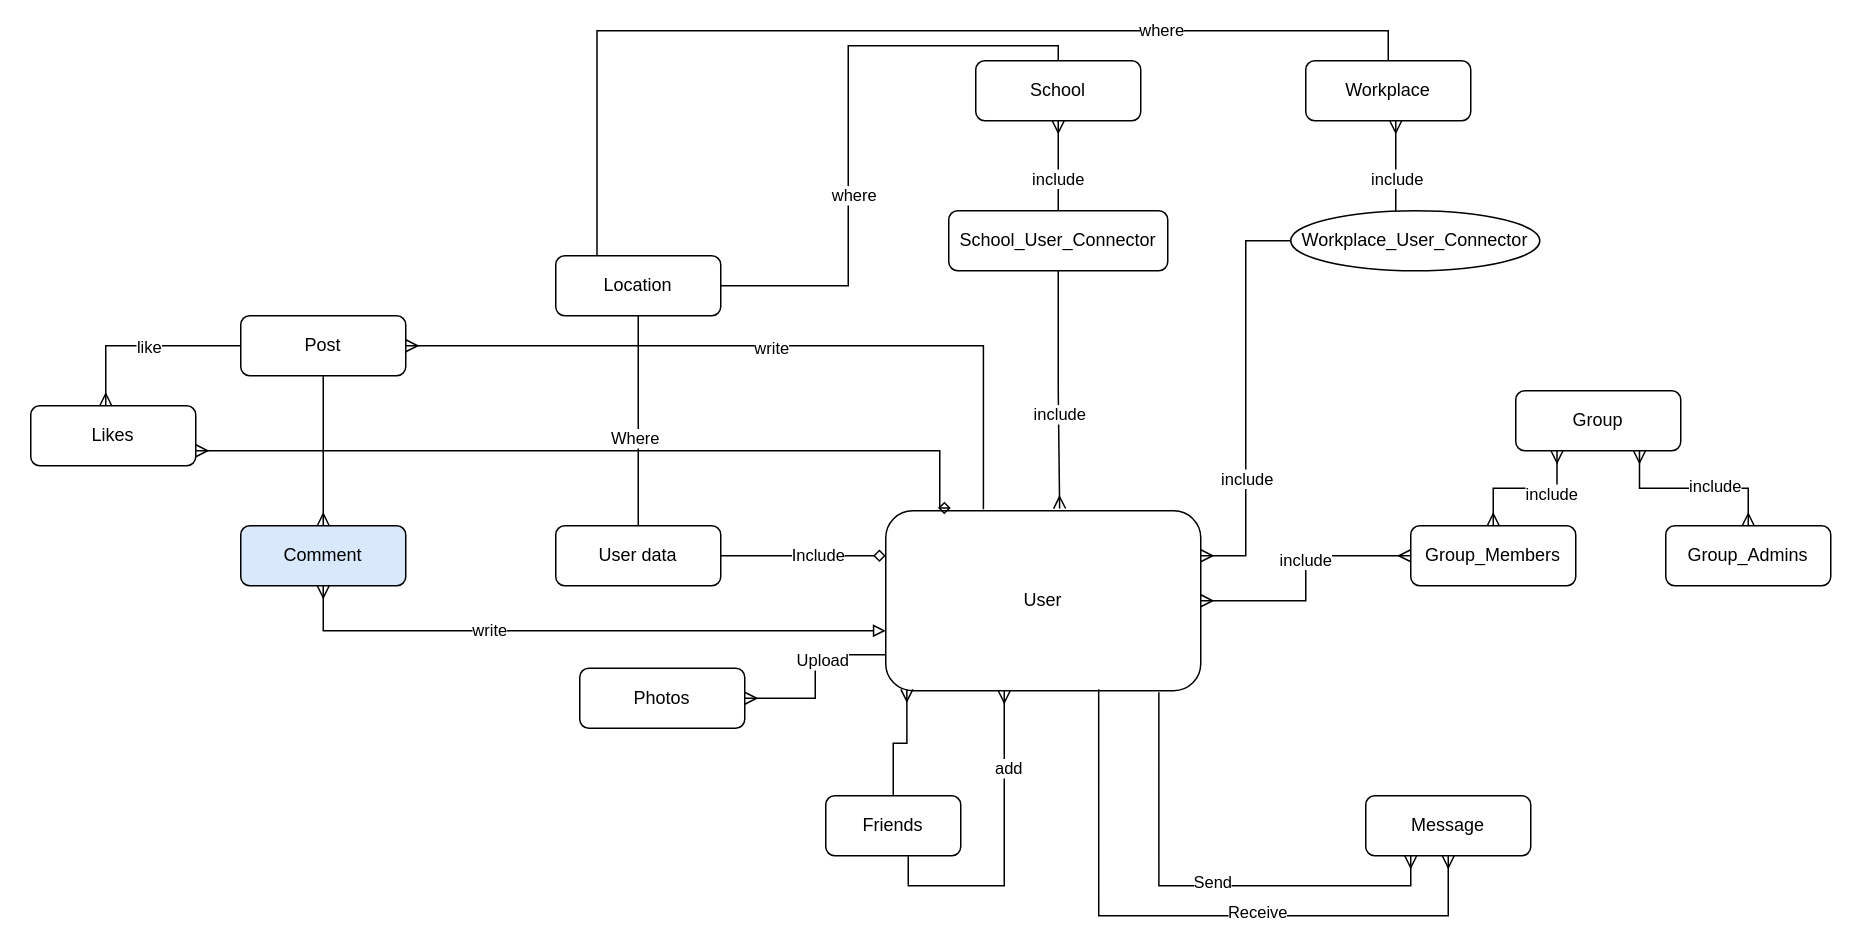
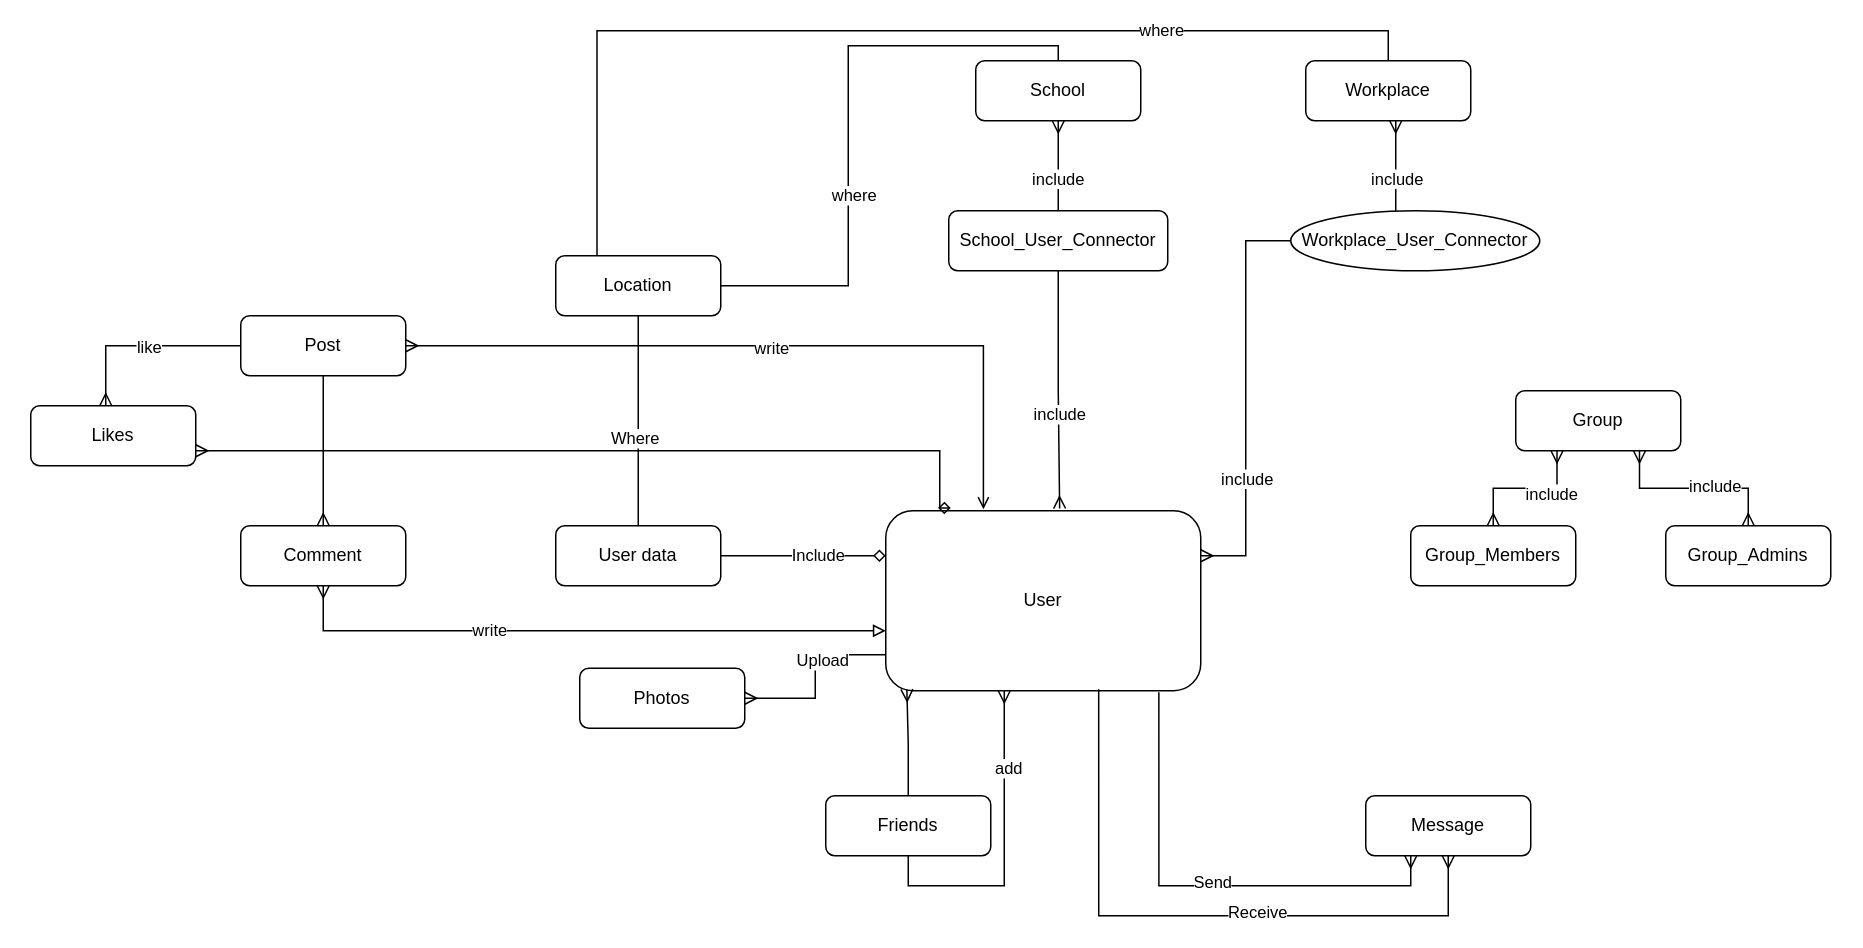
  <mxCell id="0" />
  <mxCell id="1" parent="0" />
  <mxCell id="2" value="User" style="rounded=1;whiteSpace=wrap;html=1;" vertex="1" parent="1"><mxGeometry x="590" y="340" width="210" height="120" as="geometry" /></mxCell>
  <mxCell id="3" style="edgeStyle=orthogonalEdgeStyle;rounded=0;orthogonalLoop=1;jettySize=auto;html=1;entryX=0;entryY=0.25;entryDx=0;entryDy=0;endArrow=diamond;endFill=0;" edge="1" parent="1" source="5" target="2"><mxGeometry relative="1" as="geometry" /></mxCell>
  <mxCell id="4" value="Include" style="edgeLabel;html=1;align=center;verticalAlign=middle;resizable=0;points=[];" vertex="1" connectable="0" parent="3"><mxGeometry x="0.167" y="1" relative="1" as="geometry"><mxPoint as="offset" /></mxGeometry></mxCell>
  <mxCell id="5" value="User data" style="rounded=1;whiteSpace=wrap;html=1;" vertex="1" parent="1"><mxGeometry x="370" y="350" width="110" height="40" as="geometry" /></mxCell>
  <mxCell id="6" value="School" style="rounded=1;whiteSpace=wrap;html=1;" vertex="1" parent="1"><mxGeometry x="650" y="40" width="110" height="40" as="geometry" /></mxCell>
  <mxCell id="7" style="edgeStyle=orthogonalEdgeStyle;rounded=0;orthogonalLoop=1;jettySize=auto;html=1;startArrow=none;startFill=0;endArrow=ERmany;endFill=0;" edge="1" parent="1" source="11" target="6"><mxGeometry relative="1" as="geometry" /></mxCell>
  <mxCell id="8" value="include" style="edgeLabel;html=1;align=center;verticalAlign=middle;resizable=0;points=[];" vertex="1" connectable="0" parent="7"><mxGeometry x="-0.251" y="1" relative="1" as="geometry"><mxPoint as="offset" /></mxGeometry></mxCell>
  <mxCell id="9" style="edgeStyle=orthogonalEdgeStyle;rounded=0;orthogonalLoop=1;jettySize=auto;html=1;entryX=0.552;entryY=-0.012;entryDx=0;entryDy=0;entryPerimeter=0;startArrow=none;startFill=0;endArrow=ERmany;endFill=0;" edge="1" parent="1" source="11" target="2"><mxGeometry relative="1" as="geometry" /></mxCell>
  <mxCell id="10" value="include" style="edgeLabel;html=1;align=center;verticalAlign=middle;resizable=0;points=[];" vertex="1" connectable="0" parent="9"><mxGeometry x="0.205" relative="1" as="geometry"><mxPoint as="offset" /></mxGeometry></mxCell>
  <mxCell id="11" value="School_User_Connector" style="rounded=1;whiteSpace=wrap;html=1;" vertex="1" parent="1"><mxGeometry x="632" y="140" width="146" height="40" as="geometry" /></mxCell>
  <mxCell id="12" style="edgeStyle=orthogonalEdgeStyle;rounded=0;orthogonalLoop=1;jettySize=auto;html=1;entryX=0.25;entryY=0;entryDx=0;entryDy=0;startArrow=none;startFill=0;endArrow=none;endFill=0;" edge="1" parent="1" source="14" target="24"><mxGeometry relative="1" as="geometry"><Array as="points"><mxPoint x="925" y="20" /><mxPoint x="398" y="20" /></Array></mxGeometry></mxCell>
  <mxCell id="13" value="where" style="edgeLabel;html=1;align=center;verticalAlign=middle;resizable=0;points=[];" vertex="1" connectable="0" parent="12"><mxGeometry x="-0.508" y="-1" relative="1" as="geometry"><mxPoint as="offset" /></mxGeometry></mxCell>
  <mxCell id="14" value="Workplace" style="rounded=1;whiteSpace=wrap;html=1;" vertex="1" parent="1"><mxGeometry x="870" y="40" width="110" height="40" as="geometry" /></mxCell>
  <mxCell id="15" style="edgeStyle=orthogonalEdgeStyle;rounded=0;orthogonalLoop=1;jettySize=auto;html=1;entryX=1;entryY=0.25;entryDx=0;entryDy=0;startArrow=none;startFill=0;endArrow=ERmany;endFill=0;" edge="1" parent="1" source="19" target="2"><mxGeometry relative="1" as="geometry" /></mxCell>
  <mxCell id="16" value="include" style="edgeLabel;html=1;align=center;verticalAlign=middle;resizable=0;points=[];" vertex="1" connectable="0" parent="15"><mxGeometry x="0.396" relative="1" as="geometry"><mxPoint as="offset" /></mxGeometry></mxCell>
  <mxCell id="17" style="edgeStyle=orthogonalEdgeStyle;rounded=0;orthogonalLoop=1;jettySize=auto;html=1;startArrow=none;startFill=0;endArrow=ERmany;endFill=0;" edge="1" parent="1" source="19" target="14"><mxGeometry relative="1" as="geometry"><Array as="points"><mxPoint x="930" y="100" /><mxPoint x="930" y="100" /></Array></mxGeometry></mxCell>
  <mxCell id="18" value="include" style="edgeLabel;html=1;align=center;verticalAlign=middle;resizable=0;points=[];" vertex="1" connectable="0" parent="17"><mxGeometry x="-0.282" relative="1" as="geometry"><mxPoint as="offset" /></mxGeometry></mxCell>
  <mxCell id="19" value="Workplace_User_Connector" style="ellipse;whiteSpace=wrap;html=1;" vertex="1" parent="1"><mxGeometry x="860" y="140" width="166" height="40" as="geometry" /></mxCell>
  <mxCell id="20" style="edgeStyle=orthogonalEdgeStyle;rounded=0;orthogonalLoop=1;jettySize=auto;html=1;endArrow=none;endFill=0;" edge="1" parent="1" source="24" target="5"><mxGeometry relative="1" as="geometry" /></mxCell>
  <mxCell id="21" value="Where" style="edgeLabel;html=1;align=center;verticalAlign=middle;resizable=0;points=[];" vertex="1" connectable="0" parent="20"><mxGeometry x="0.157" y="-3" relative="1" as="geometry"><mxPoint as="offset" /></mxGeometry></mxCell>
  <mxCell id="22" style="edgeStyle=orthogonalEdgeStyle;rounded=0;orthogonalLoop=1;jettySize=auto;html=1;entryX=0.5;entryY=0;entryDx=0;entryDy=0;startArrow=none;startFill=0;endArrow=none;endFill=0;" edge="1" parent="1" source="24" target="6"><mxGeometry relative="1" as="geometry"><Array as="points"><mxPoint x="565" y="190" /><mxPoint x="565" y="30" /><mxPoint x="705" y="30" /></Array></mxGeometry></mxCell>
  <mxCell id="23" value="where" style="edgeLabel;html=1;align=center;verticalAlign=middle;resizable=0;points=[];" vertex="1" connectable="0" parent="22"><mxGeometry x="-0.262" y="-3" relative="1" as="geometry"><mxPoint as="offset" /></mxGeometry></mxCell>
  <mxCell id="24" value="Location" style="rounded=1;whiteSpace=wrap;html=1;" vertex="1" parent="1"><mxGeometry x="370" y="170" width="110" height="40" as="geometry" /></mxCell>
- <mxCell id="25" style="edgeStyle=orthogonalEdgeStyle;rounded=0;orthogonalLoop=1;jettySize=auto;html=1;entryX=0.31;entryY=-0.008;entryDx=0;entryDy=0;entryPerimeter=0;startArrow=ERmany;startFill=0;endArrow=none;endFill=0;" edge="1" parent="1" source="28" target="2"><mxGeometry relative="1" as="geometry"><Array as="points"><mxPoint x="655" y="230" /></Array></mxGeometry></mxCell>
+ <mxCell id="25" style="edgeStyle=orthogonalEdgeStyle;rounded=0;orthogonalLoop=1;jettySize=auto;html=1;entryX=0.31;entryY=-0.008;entryDx=0;entryDy=0;entryPerimeter=0;startArrow=ERmany;startFill=0;endArrow=open;endFill=0;" edge="1" parent="1" source="28" target="2"><mxGeometry relative="1" as="geometry"><Array as="points"><mxPoint x="655" y="230" /></Array></mxGeometry></mxCell>
  <mxCell id="26" value="write" style="edgeLabel;html=1;align=center;verticalAlign=middle;resizable=0;points=[];" vertex="1" connectable="0" parent="25"><mxGeometry x="-0.016" y="-1" relative="1" as="geometry"><mxPoint as="offset" /></mxGeometry></mxCell>
  <mxCell id="27" style="edgeStyle=orthogonalEdgeStyle;rounded=0;orthogonalLoop=1;jettySize=auto;html=1;startArrow=none;startFill=0;endArrow=ERmany;endFill=0;" edge="1" parent="1" source="28" target="35"><mxGeometry relative="1" as="geometry" /></mxCell>
  <mxCell id="28" value="Post" style="rounded=1;whiteSpace=wrap;html=1;" vertex="1" parent="1"><mxGeometry x="160" y="210" width="110" height="40" as="geometry" /></mxCell>
  <mxCell id="29" style="edgeStyle=orthogonalEdgeStyle;rounded=0;orthogonalLoop=1;jettySize=auto;html=1;entryX=0;entryY=0.5;entryDx=0;entryDy=0;startArrow=ERmany;startFill=0;endArrow=none;endFill=0;" edge="1" parent="1" source="32" target="28"><mxGeometry relative="1" as="geometry"><Array as="points"><mxPoint x="70" y="230" /></Array></mxGeometry></mxCell>
  <mxCell id="30" value="like" style="edgeLabel;html=1;align=center;verticalAlign=middle;resizable=0;points=[];" vertex="1" connectable="0" parent="29"><mxGeometry x="0.044" relative="1" as="geometry"><mxPoint as="offset" /></mxGeometry></mxCell>
  <mxCell id="31" style="edgeStyle=orthogonalEdgeStyle;rounded=0;orthogonalLoop=1;jettySize=auto;html=1;entryX=0.166;entryY=-0.016;entryDx=0;entryDy=0;entryPerimeter=0;startArrow=ERmany;startFill=0;endArrow=diamond;endFill=0;" edge="1" parent="1" source="32" target="2"><mxGeometry relative="1" as="geometry"><Array as="points"><mxPoint x="626" y="300" /><mxPoint x="626" y="338" /></Array></mxGeometry></mxCell>
  <mxCell id="32" value="Likes" style="rounded=1;whiteSpace=wrap;html=1;" vertex="1" parent="1"><mxGeometry x="20" y="270" width="110" height="40" as="geometry" /></mxCell>
  <mxCell id="33" style="edgeStyle=orthogonalEdgeStyle;rounded=0;orthogonalLoop=1;jettySize=auto;html=1;startArrow=ERmany;startFill=0;endArrow=block;endFill=0;" edge="1" parent="1" source="35" target="2"><mxGeometry relative="1" as="geometry"><Array as="points"><mxPoint x="215" y="420" /></Array></mxGeometry></mxCell>
  <mxCell id="34" value="write" style="edgeLabel;html=1;align=center;verticalAlign=middle;resizable=0;points=[];" vertex="1" connectable="0" parent="33"><mxGeometry x="-0.309" y="1" relative="1" as="geometry"><mxPoint as="offset" /></mxGeometry></mxCell>
- <mxCell id="35" value="Comment" style="rounded=1;whiteSpace=wrap;html=1;fillColor=#dae8fc;" vertex="1" parent="1"><mxGeometry x="160" y="350" width="110" height="40" as="geometry" /></mxCell>
+ <mxCell id="35" value="Comment" style="rounded=1;whiteSpace=wrap;html=1;" vertex="1" parent="1"><mxGeometry x="160" y="350" width="110" height="40" as="geometry" /></mxCell>
  <mxCell id="36" value="Group" style="rounded=1;whiteSpace=wrap;html=1;" vertex="1" parent="1"><mxGeometry x="1010" y="260" width="110" height="40" as="geometry" /></mxCell>
  <mxCell id="37" style="edgeStyle=orthogonalEdgeStyle;rounded=0;orthogonalLoop=1;jettySize=auto;html=1;entryX=0.25;entryY=1;entryDx=0;entryDy=0;startArrow=ERmany;startFill=0;endArrow=ERmany;endFill=0;" edge="1" parent="1" source="41" target="36"><mxGeometry relative="1" as="geometry" /></mxCell>
  <mxCell id="38" value="include" style="edgeLabel;html=1;align=center;verticalAlign=middle;resizable=0;points=[];" vertex="1" connectable="0" parent="37"><mxGeometry x="0.362" y="-3" relative="1" as="geometry"><mxPoint as="offset" /></mxGeometry></mxCell>
- <mxCell id="39" style="edgeStyle=orthogonalEdgeStyle;rounded=0;orthogonalLoop=1;jettySize=auto;html=1;startArrow=ERmany;startFill=0;endArrow=ERmany;endFill=0;" edge="1" parent="1" source="41" target="2"><mxGeometry relative="1" as="geometry"><mxPoint x="850" y="410" as="targetPoint" /></mxGeometry></mxCell>
- <mxCell id="40" value="include" style="edgeLabel;html=1;align=center;verticalAlign=middle;resizable=0;points=[];" vertex="1" connectable="0" parent="39"><mxGeometry x="-0.153" y="-1" relative="1" as="geometry"><mxPoint as="offset" /></mxGeometry></mxCell>
  <mxCell id="41" value="Group_Members" style="rounded=1;whiteSpace=wrap;html=1;" vertex="1" parent="1"><mxGeometry x="940" y="350" width="110" height="40" as="geometry" /></mxCell>
  <mxCell id="42" style="edgeStyle=orthogonalEdgeStyle;rounded=0;orthogonalLoop=1;jettySize=auto;html=1;entryX=0.75;entryY=1;entryDx=0;entryDy=0;startArrow=ERmany;startFill=0;endArrow=ERmany;endFill=0;" edge="1" parent="1" source="44" target="36"><mxGeometry relative="1" as="geometry" /></mxCell>
  <mxCell id="43" value="include" style="edgeLabel;html=1;align=center;verticalAlign=middle;resizable=0;points=[];" vertex="1" connectable="0" parent="42"><mxGeometry x="-0.216" y="-2" relative="1" as="geometry"><mxPoint as="offset" /></mxGeometry></mxCell>
  <mxCell id="44" value="Group_Admins" style="rounded=1;whiteSpace=wrap;html=1;" vertex="1" parent="1"><mxGeometry x="1110" y="350" width="110" height="40" as="geometry" /></mxCell>
  <mxCell id="45" style="edgeStyle=orthogonalEdgeStyle;rounded=0;orthogonalLoop=1;jettySize=auto;html=1;entryX=0.867;entryY=1.008;entryDx=0;entryDy=0;entryPerimeter=0;startArrow=ERmany;startFill=0;endArrow=none;endFill=0;" edge="1" parent="1" source="49" target="2"><mxGeometry relative="1" as="geometry"><Array as="points"><mxPoint x="940" y="590" /><mxPoint x="772" y="590" /></Array></mxGeometry></mxCell>
  <mxCell id="46" value="Send" style="edgeLabel;html=1;align=center;verticalAlign=middle;resizable=0;points=[];" vertex="1" connectable="0" parent="45"><mxGeometry x="-0.035" y="-3" relative="1" as="geometry"><mxPoint as="offset" /></mxGeometry></mxCell>
  <mxCell id="47" style="edgeStyle=orthogonalEdgeStyle;rounded=0;orthogonalLoop=1;jettySize=auto;html=1;entryX=0.676;entryY=0.992;entryDx=0;entryDy=0;entryPerimeter=0;startArrow=ERmany;startFill=0;endArrow=none;endFill=0;" edge="1" parent="1" source="49" target="2"><mxGeometry relative="1" as="geometry"><Array as="points"><mxPoint x="965" y="610" /><mxPoint x="732" y="610" /></Array></mxGeometry></mxCell>
  <mxCell id="48" value="Receive" style="edgeLabel;html=1;align=center;verticalAlign=middle;resizable=0;points=[];" vertex="1" connectable="0" parent="47"><mxGeometry x="-0.207" y="-3" relative="1" as="geometry"><mxPoint as="offset" /></mxGeometry></mxCell>
  <mxCell id="49" value="Message" style="rounded=1;whiteSpace=wrap;html=1;" vertex="1" parent="1"><mxGeometry x="910" y="530" width="110" height="40" as="geometry" /></mxCell>
  <mxCell id="50" style="edgeStyle=orthogonalEdgeStyle;rounded=0;orthogonalLoop=1;jettySize=auto;html=1;entryX=0;entryY=0.8;entryDx=0;entryDy=0;entryPerimeter=0;endArrow=none;endFill=0;startArrow=ERmany;startFill=0;" edge="1" parent="1" source="52" target="2"><mxGeometry relative="1" as="geometry" /></mxCell>
  <mxCell id="51" value="Upload" style="edgeLabel;html=1;align=center;verticalAlign=middle;resizable=0;points=[];" vertex="1" connectable="0" parent="50"><mxGeometry x="0.301" y="-3" relative="1" as="geometry"><mxPoint as="offset" /></mxGeometry></mxCell>
  <mxCell id="52" value="Photos" style="rounded=1;whiteSpace=wrap;html=1;" vertex="1" parent="1"><mxGeometry x="386" y="445" width="110" height="40" as="geometry" /></mxCell>
  <mxCell id="53" style="edgeStyle=orthogonalEdgeStyle;rounded=0;orthogonalLoop=1;jettySize=auto;html=1;entryX=0.067;entryY=0.992;entryDx=0;entryDy=0;entryPerimeter=0;startArrow=none;startFill=0;endArrow=ERmany;endFill=0;" edge="1" parent="1" source="56" target="2"><mxGeometry relative="1" as="geometry" /></mxCell>
  <mxCell id="54" style="edgeStyle=orthogonalEdgeStyle;rounded=0;orthogonalLoop=1;jettySize=auto;html=1;startArrow=none;startFill=0;endArrow=ERmany;endFill=0;" edge="1" parent="1" source="56"><mxGeometry relative="1" as="geometry"><mxPoint x="669" y="460" as="targetPoint" /><Array as="points"><mxPoint x="605" y="590" /><mxPoint x="669" y="590" /><mxPoint x="669" y="460" /></Array></mxGeometry></mxCell>
  <mxCell id="55" value="add" style="edgeLabel;html=1;align=center;verticalAlign=middle;resizable=0;points=[];" vertex="1" connectable="0" parent="54"><mxGeometry x="0.533" y="-2" relative="1" as="geometry"><mxPoint y="1" as="offset" /></mxGeometry></mxCell>
- <mxCell id="56" value="Friends" style="rounded=1;whiteSpace=wrap;html=1;" vertex="1" parent="1"><mxGeometry x="550" y="530" width="90" height="40" as="geometry" /></mxCell>
+ <mxCell id="56" value="Friends" style="rounded=1;whiteSpace=wrap;html=1;" vertex="1" parent="1"><mxGeometry x="550" y="530" width="110" height="40" as="geometry" /></mxCell>
